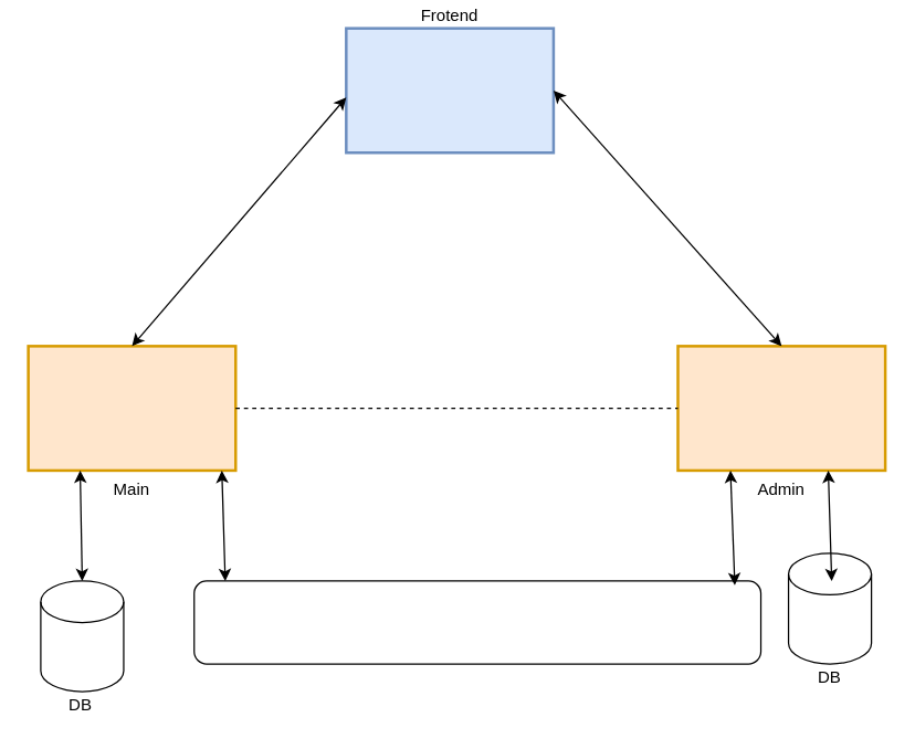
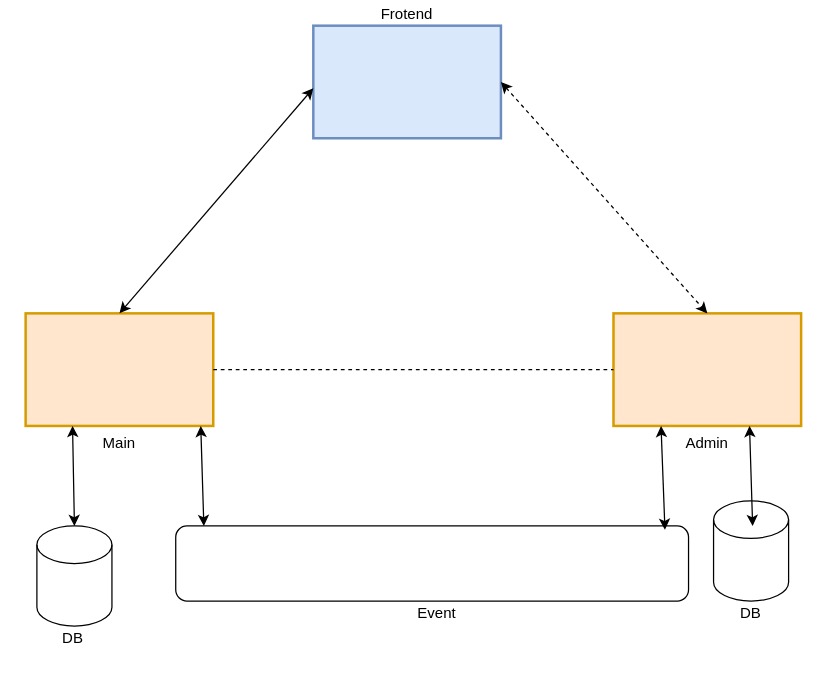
  <mxCell id="0" style=";html=1;" />
  <mxCell id="1" style=";html=1;" parent="0" />
  <mxCell id="2" value="Frotend" style="strokeWidth=2;dashed=0;align=center;fontSize=12;shape=rect;verticalLabelPosition=top;verticalAlign=bottom;fillColor=#dae8fc;labelPosition=center;strokeColor=#6c8ebf;" parent="1" vertex="1"><mxGeometry x="250" y="20" width="150" height="90" as="geometry" /></mxCell>
  <mxCell id="3" value="Main" style="strokeWidth=2;dashed=0;align=center;fontSize=12;shape=rect;verticalLabelPosition=bottom;verticalAlign=top;fillColor=#ffe6cc;strokeColor=#d79b00;" parent="1" vertex="1"><mxGeometry x="20" y="250" width="150" height="90" as="geometry" /></mxCell>
  <mxCell id="4" value="Admin" style="strokeWidth=2;dashed=0;align=center;fontSize=12;shape=rect;verticalLabelPosition=bottom;verticalAlign=top;fillColor=#ffe6cc;strokeColor=#d79b00;" vertex="1" parent="1"><mxGeometry x="490" y="250" width="150" height="90" as="geometry" /></mxCell>
  <mxCell id="5" value="" style="rounded=1;whiteSpace=wrap;html=1;" vertex="1" parent="1"><mxGeometry x="140" y="420" width="410" height="60" as="geometry" /></mxCell>
  <mxCell id="6" value="" style="shape=cylinder3;whiteSpace=wrap;html=1;boundedLbl=1;backgroundOutline=1;size=15;" vertex="1" parent="1"><mxGeometry x="29" y="420" width="60" height="80" as="geometry" /></mxCell>
  <mxCell id="7" value="" style="shape=cylinder3;whiteSpace=wrap;html=1;boundedLbl=1;backgroundOutline=1;size=15;" vertex="1" parent="1"><mxGeometry x="570" y="400" width="60" height="80" as="geometry" /></mxCell>
+ <mxCell id="8" value="Event" style="text;html=1;strokeColor=none;fillColor=none;align=center;verticalAlign=middle;whiteSpace=wrap;rounded=0;" vertex="1" parent="1"><mxGeometry x="329" y="480" width="40" height="20" as="geometry" /></mxCell>
  <mxCell id="9" value="DB" style="text;html=1;strokeColor=none;fillColor=none;align=center;verticalAlign=middle;whiteSpace=wrap;rounded=0;" vertex="1" parent="1"><mxGeometry x="580" y="480" width="40" height="20" as="geometry" /></mxCell>
  <mxCell id="10" value="DB" style="text;html=1;strokeColor=none;fillColor=none;align=center;verticalAlign=middle;whiteSpace=wrap;rounded=0;" vertex="1" parent="1"><mxGeometry x="38" y="500" width="40" height="20" as="geometry" /></mxCell>
  <mxCell id="11" value="" style="endArrow=none;html=1;exitX=1;exitY=0.5;exitDx=0;exitDy=0;entryX=0;entryY=0.5;entryDx=0;entryDy=0;dashed=1;" edge="1" parent="1" source="3" target="4"><mxGeometry width="50" height="50" relative="1" as="geometry"><mxPoint x="320" y="340" as="sourcePoint" /><mxPoint x="370" y="290" as="targetPoint" /></mxGeometry></mxCell>
  <mxCell id="12" value="" style="endArrow=classic;startArrow=classic;html=1;entryX=0.25;entryY=1;entryDx=0;entryDy=0;exitX=0.5;exitY=0;exitDx=0;exitDy=0;exitPerimeter=0;" edge="1" parent="1" source="6" target="3"><mxGeometry width="50" height="50" relative="1" as="geometry"><mxPoint x="-40" y="480" as="sourcePoint" /><mxPoint x="10" y="430" as="targetPoint" /></mxGeometry></mxCell>
  <mxCell id="13" value="" style="endArrow=classic;startArrow=classic;html=1;entryX=0.25;entryY=1;entryDx=0;entryDy=0;exitX=0.5;exitY=0;exitDx=0;exitDy=0;exitPerimeter=0;" edge="1" parent="1"><mxGeometry width="50" height="50" relative="1" as="geometry"><mxPoint x="162.5" y="420" as="sourcePoint" /><mxPoint x="160" y="340" as="targetPoint" /></mxGeometry></mxCell>
  <mxCell id="14" value="" style="endArrow=classic;startArrow=classic;html=1;exitX=0.954;exitY=0.05;exitDx=0;exitDy=0;exitPerimeter=0;" edge="1" parent="1" source="5"><mxGeometry width="50" height="50" relative="1" as="geometry"><mxPoint x="530" y="410" as="sourcePoint" /><mxPoint x="528" y="340" as="targetPoint" /></mxGeometry></mxCell>
  <mxCell id="15" value="" style="endArrow=classic;startArrow=classic;html=1;entryX=0.25;entryY=1;entryDx=0;entryDy=0;exitX=0.5;exitY=0;exitDx=0;exitDy=0;exitPerimeter=0;" edge="1" parent="1"><mxGeometry width="50" height="50" relative="1" as="geometry"><mxPoint x="601.25" y="420" as="sourcePoint" /><mxPoint x="598.75" y="340" as="targetPoint" /></mxGeometry></mxCell>
  <mxCell id="16" value="" style="endArrow=classic;startArrow=classic;html=1;exitX=0.5;exitY=0;exitDx=0;exitDy=0;" edge="1" parent="1" source="3"><mxGeometry width="50" height="50" relative="1" as="geometry"><mxPoint x="74.95" y="252.97" as="sourcePoint" /><mxPoint x="250" y="70" as="targetPoint" /></mxGeometry></mxCell>
- <mxCell id="17" value="" style="endArrow=classic;startArrow=classic;html=1;entryX=0.5;entryY=0;entryDx=0;entryDy=0;exitX=1;exitY=0.5;exitDx=0;exitDy=0;" edge="1" parent="1" source="2" target="4"><mxGeometry width="50" height="50" relative="1" as="geometry"><mxPoint x="400" y="100" as="sourcePoint" /><mxPoint x="450" y="50" as="targetPoint" /></mxGeometry></mxCell>
+ <mxCell id="17" value="" style="endArrow=classic;startArrow=classic;html=1;entryX=0.5;entryY=0;entryDx=0;entryDy=0;exitX=1;exitY=0.5;exitDx=0;exitDy=0;dashed=1;" edge="1" parent="1" source="2" target="4"><mxGeometry width="50" height="50" relative="1" as="geometry"><mxPoint x="400" y="100" as="sourcePoint" /><mxPoint x="450" y="50" as="targetPoint" /></mxGeometry></mxCell>
